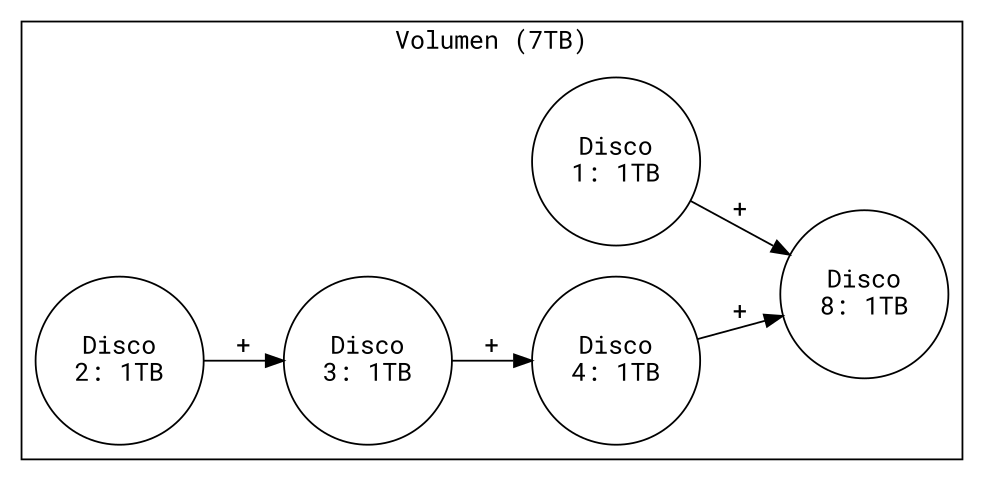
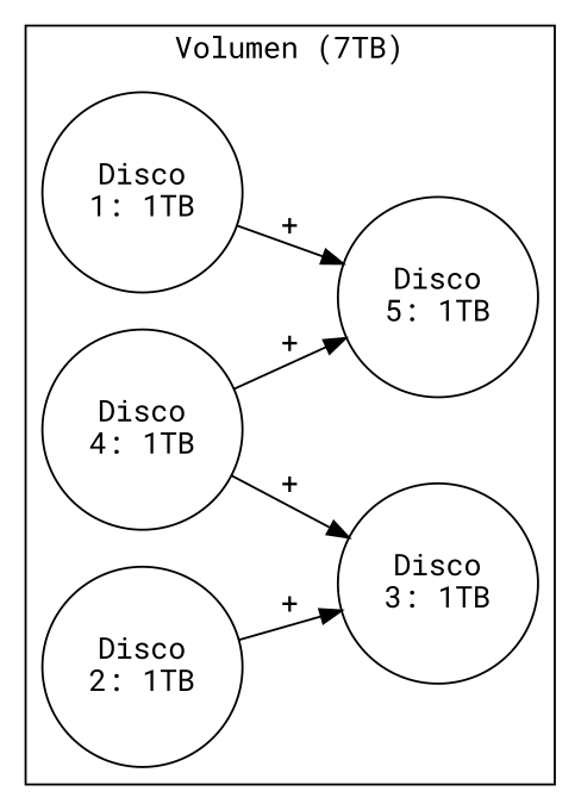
  digraph {
    fontname="Roboto Mono"
    rankdir=LR
    node [fontname="Roboto Mono" shape=circle]
    edge [fontname="Roboto Mono"]
    n1 [label="Disco\n1: 1TB"]
    n2 [label="Disco\n2: 1TB"]
    n3 [label="Disco\n3: 1TB"]
    n4 [label="Disco\n4: 1TB"]
-   n5 [label="Disco\n8: 1TB"]
+   n5 [label="Disco\n5: 1TB"]
    subgraph cluster_1 {
      label="Volumen (7TB)"
      n1
      n2
      n3
      n4
      n5
    }
    n1 -> n5 [label="+"]
    n2 -> n3 [label="+"]
-   n3 -> n4 [label="+"]
+   n4 -> n3 [label="+"]
    n4 -> n5 [label="+"]
  }
